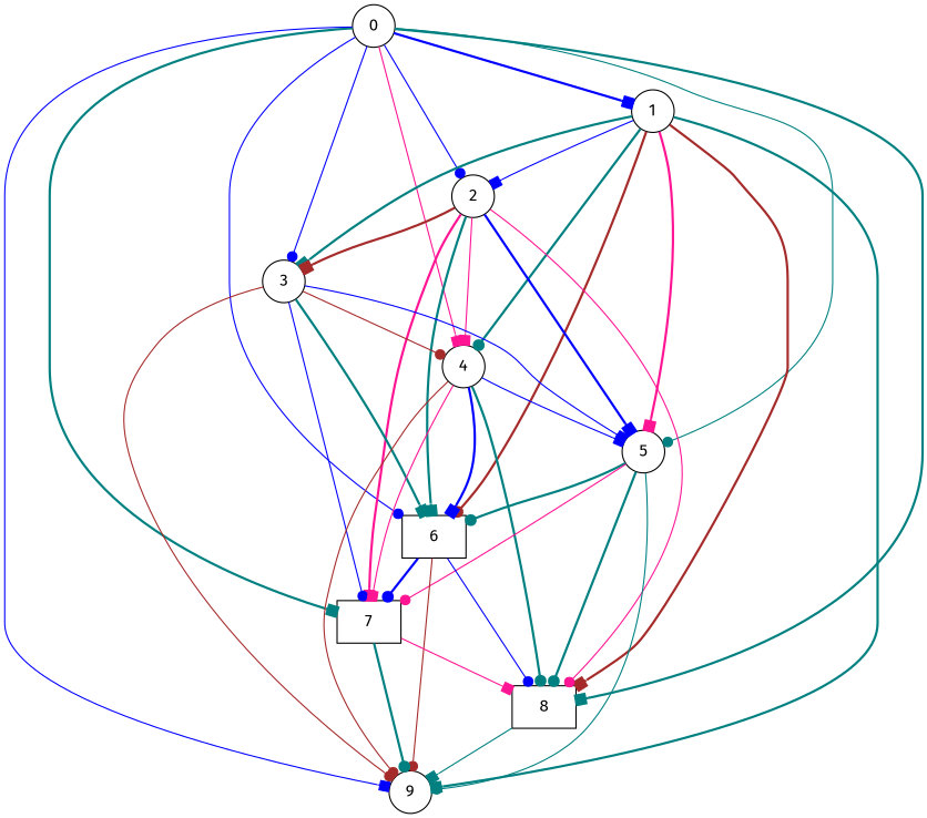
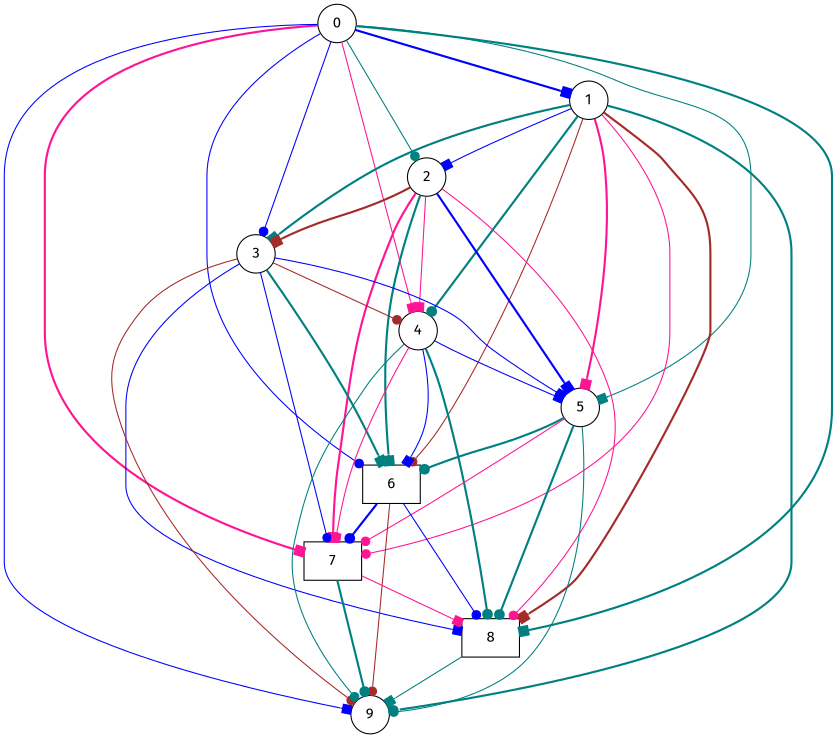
  digraph {
    "Duplicate states"=0
    GraphType=Random
    "Max states in OPEN"=0
    Modes="120000ms; topo-ordered tasks, ; Pruning: task equivalence, fixed order ready list, ; F-value: ; Optimisation: best schedule length (SL) optimisation on equal, "
    NumberOfTasks=10
    "Pruned using list schedule length"=1
    "States removed from OPEN"=0
    TargetSystem="Homogeneous-4"
    "Time to schedule (ms)"=96
    "Total idle time"=0
    "Total schedule length"=2792
    "Total sequential time"=2792
    "Total states created"=2
    fontname="Fira Sans"
    node [Processor=0 Weight=98 fontname="Fira Sans" shape=circle]
    edge [Weight=10 arrowhead=box color=blue fontname="Fira Sans" style=solid]
    0 ["Finish time"=147 "Start time"=0 Weight=147]
    1 ["Finish time"=245 "Start time"=147]
    2 ["Finish time"=539 "Start time"=245 Weight=294]
    3 ["Finish time"=735 "Start time"=539 Weight=196]
    4 ["Finish time"=1224 "Start time"=735 Weight=489]
    5 ["Finish time"=1665 "Start time"=1224 Weight=441]
    6 ["Finish time"=1910 "Start time"=1665 Weight=245 shape=box]
    7 ["Finish time"=2253 "Start time"=1910 Weight=343 shape=box]
    8 ["Finish time"=2351 "Start time"=2253 shape=box]
    9 ["Finish time"=2792 "Start time"=2351 Weight=441]
    0 -> 1 [Weight=6 style=bold]
-   0 -> 2 [Weight=4 arrowhead=dot]
+   0 -> 2 [Weight=4 arrowhead=dot color=teal]
    0 -> 3 [Weight=8 arrowhead=dot]
    0 -> 4 [Weight=2 color=deeppink]
-   0 -> 5 [arrowhead=dot color=teal]
+   0 -> 5 [color=teal]
    0 -> 6 [Weight=8 arrowhead=dot]
-   0 -> 7 [Weight=5 color=teal style=bold]
+   0 -> 7 [Weight=5 color=deeppink style=bold]
    0 -> 8 [Weight=9 color=teal style=bold]
    0 -> 9 [Weight=9]
    1 -> 2 [Weight=6]
    1 -> 3 [Weight=4 color=teal style=bold]
    1 -> 4 [Weight=4 arrowhead=dot color=teal style=bold]
    1 -> 5 [Weight=6 color=deeppink style=bold]
-   1 -> 6 [arrowhead=dot color=brown style=bold]
+   1 -> 6 [arrowhead=dot color=brown]
+   1 -> 7 [Weight=7 arrowhead=dot color=deeppink]
    1 -> 8 [Weight=2 color=brown style=bold]
-   1 -> 9 [Weight=7 color=teal style=bold]
+   1 -> 9 [Weight=7 arrowhead=dot color=teal style=bold]
    2 -> 3 [Weight=7 color=brown style=bold]
    2 -> 4 [color=deeppink]
    2 -> 5 [Weight=8 style=bold]
    2 -> 6 [color=teal style=bold]
    2 -> 7 [Weight=8 color=deeppink style=bold]
    2 -> 8 [arrowhead=dot color=deeppink]
    3 -> 4 [Weight=8 arrowhead=dot color=brown]
    3 -> 5 [Weight=3]
    3 -> 6 [Weight=5 color=teal style=bold]
    3 -> 7 [Weight=4 arrowhead=dot]
+   3 -> 8 [Weight=2]
    3 -> 9 [Weight=3 arrowhead=dot color=brown]
    4 -> 5
-   4 -> 6 [Weight=2 style=bold]
+   4 -> 6 [Weight=2]
    4 -> 7 [Weight=3 color=deeppink]
    4 -> 8 [Weight=6 arrowhead=dot color=teal style=bold]
-   4 -> 9 [Weight=7 arrowhead=dot color=brown]
+   4 -> 9 [Weight=7 arrowhead=dot color=teal]
    5 -> 6 [Weight=2 arrowhead=dot color=teal style=bold]
    5 -> 7 [Weight=6 arrowhead=dot color=deeppink]
    5 -> 8 [Weight=5 arrowhead=dot color=teal style=bold]
    5 -> 9 [Weight=3 arrowhead=dot color=teal]
    6 -> 7 [Weight=9 arrowhead=dot style=bold]
    6 -> 8 [Weight=7 arrowhead=dot]
    6 -> 9 [Weight=5 arrowhead=dot color=brown]
    7 -> 8 [Weight=7 color=deeppink]
    7 -> 9 [arrowhead=dot color=teal style=bold]
    8 -> 9 [Weight=8 color=teal]
  }
